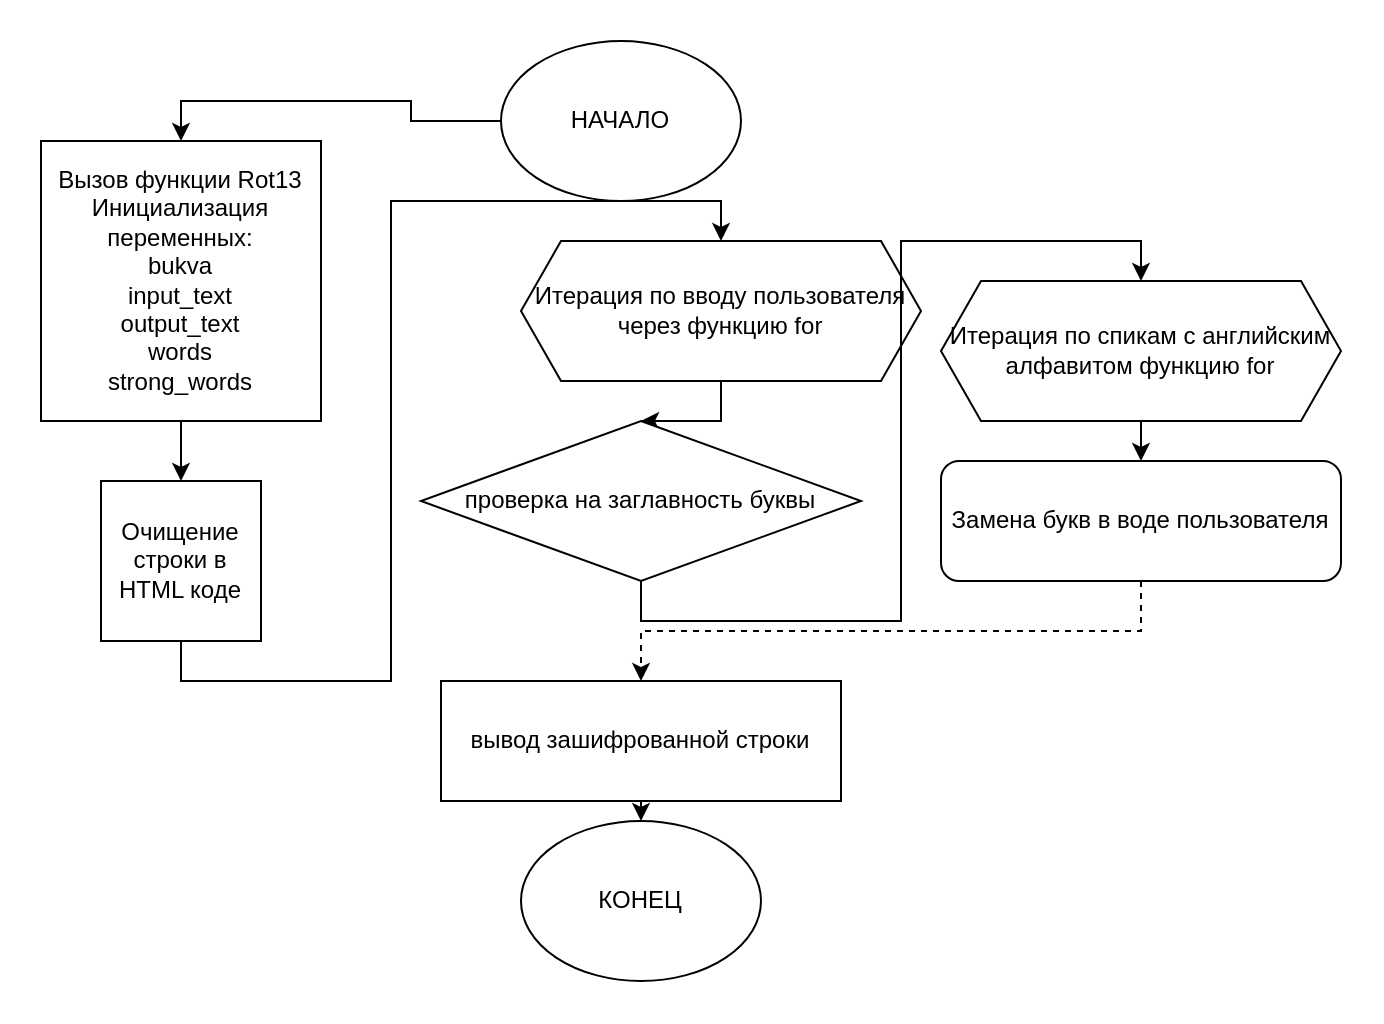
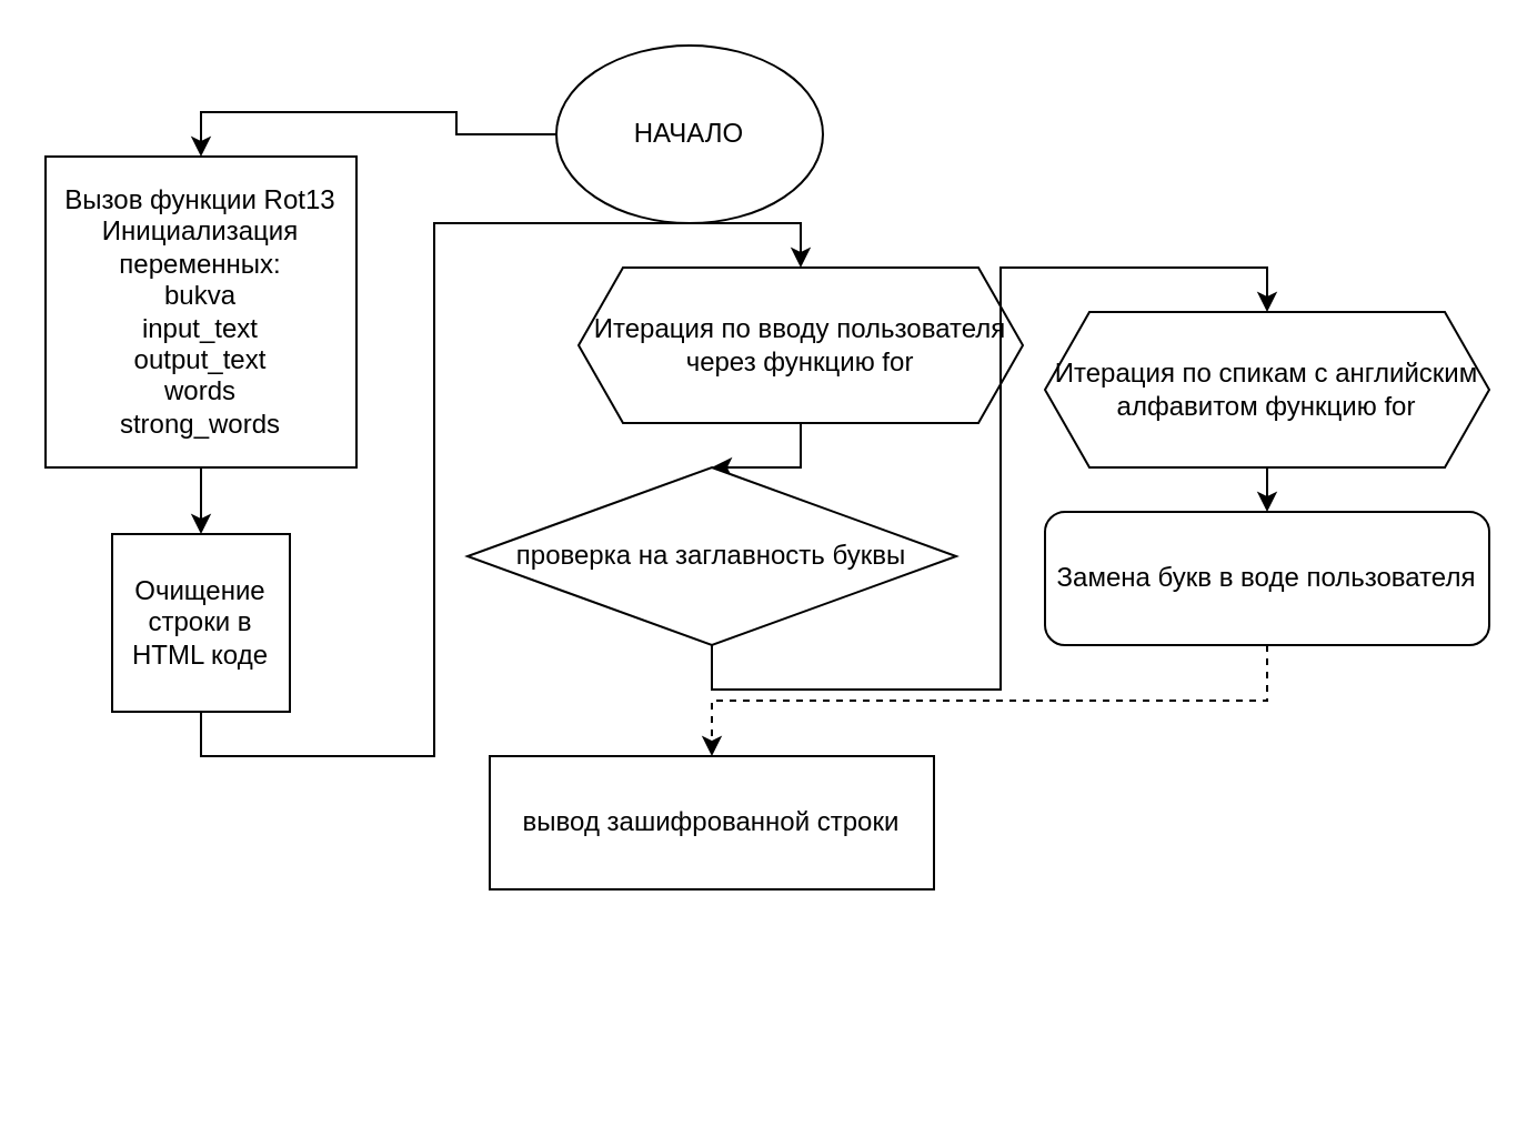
  <mxCell id="0" />
  <mxCell id="1" parent="0" />
  <mxCell id="2" style="edgeStyle=orthogonalEdgeStyle;rounded=0;orthogonalLoop=1;jettySize=auto;html=1;exitX=0;exitY=0.5;exitDx=0;exitDy=0;entryX=0.5;entryY=0;entryDx=0;entryDy=0;" edge="1" parent="1" source="3" target="5"><mxGeometry relative="1" as="geometry" /></mxCell>
  <mxCell id="3" value="НАЧАЛО" style="ellipse;whiteSpace=wrap;html=1;" vertex="1" parent="1"><mxGeometry x="250" y="20" width="120" height="80" as="geometry" /></mxCell>
  <mxCell id="4" style="edgeStyle=orthogonalEdgeStyle;rounded=0;orthogonalLoop=1;jettySize=auto;html=1;exitX=0.5;exitY=1;exitDx=0;exitDy=0;entryX=0.5;entryY=0;entryDx=0;entryDy=0;" edge="1" parent="1" source="5" target="7"><mxGeometry relative="1" as="geometry" /></mxCell>
  <mxCell id="5" value="Вызов функции Rot13&lt;br&gt;Инициализация переменных:&lt;div&gt;bukva&lt;br&gt;input_text&lt;br&gt;output_text&lt;br&gt;words&lt;br&gt;strong_words&lt;/div&gt;" style="whiteSpace=wrap;html=1;aspect=fixed;" vertex="1" parent="1"><mxGeometry x="20" y="70" width="140" height="140" as="geometry" /></mxCell>
  <mxCell id="6" style="edgeStyle=orthogonalEdgeStyle;rounded=0;orthogonalLoop=1;jettySize=auto;html=1;exitX=0.5;exitY=1;exitDx=0;exitDy=0;entryX=0.5;entryY=0;entryDx=0;entryDy=0;" edge="1" parent="1" source="7" target="9"><mxGeometry relative="1" as="geometry" /></mxCell>
  <mxCell id="7" value="Очищение строки в HTML коде" style="whiteSpace=wrap;html=1;aspect=fixed;" vertex="1" parent="1"><mxGeometry x="50" y="240" width="80" height="80" as="geometry" /></mxCell>
  <mxCell id="8" style="edgeStyle=orthogonalEdgeStyle;rounded=0;orthogonalLoop=1;jettySize=auto;html=1;exitX=0.5;exitY=1;exitDx=0;exitDy=0;entryX=0.5;entryY=0;entryDx=0;entryDy=0;" edge="1" parent="1" source="9" target="11"><mxGeometry relative="1" as="geometry" /></mxCell>
  <mxCell id="9" value="Итерация по вводу пользователя через функцию for" style="shape=hexagon;perimeter=hexagonPerimeter2;whiteSpace=wrap;html=1;fixedSize=1;" vertex="1" parent="1"><mxGeometry x="260" y="120" width="200" height="70" as="geometry" /></mxCell>
  <mxCell id="10" style="edgeStyle=orthogonalEdgeStyle;rounded=0;orthogonalLoop=1;jettySize=auto;html=1;exitX=0.5;exitY=1;exitDx=0;exitDy=0;entryX=0.5;entryY=0;entryDx=0;entryDy=0;" edge="1" parent="1" source="11" target="13"><mxGeometry relative="1" as="geometry" /></mxCell>
  <mxCell id="11" value="проверка на заглавность буквы" style="rhombus;whiteSpace=wrap;html=1;" vertex="1" parent="1"><mxGeometry x="210" y="210" width="220" height="80" as="geometry" /></mxCell>
  <mxCell id="12" style="edgeStyle=orthogonalEdgeStyle;rounded=0;orthogonalLoop=1;jettySize=auto;html=1;exitX=0.5;exitY=1;exitDx=0;exitDy=0;entryX=0.5;entryY=0;entryDx=0;entryDy=0;" edge="1" parent="1" source="13" target="15"><mxGeometry relative="1" as="geometry" /></mxCell>
  <mxCell id="13" value="Итерация по спикам с английским алфавитом функцию for" style="shape=hexagon;perimeter=hexagonPerimeter2;whiteSpace=wrap;html=1;fixedSize=1;" vertex="1" parent="1"><mxGeometry x="470" y="140" width="200" height="70" as="geometry" /></mxCell>
  <mxCell id="14" style="edgeStyle=orthogonalEdgeStyle;rounded=0;orthogonalLoop=1;jettySize=auto;html=1;exitX=0.5;exitY=1;exitDx=0;exitDy=0;entryX=0.5;entryY=0;entryDx=0;entryDy=0;dashed=1;" edge="1" parent="1" source="15" target="17"><mxGeometry relative="1" as="geometry" /></mxCell>
  <mxCell id="15" value="Замена букв в воде пользователя" style="whiteSpace=wrap;html=1;rounded=1;" vertex="1" parent="1"><mxGeometry x="470" y="230" width="200" height="60" as="geometry" /></mxCell>
- <mxCell id="16" style="edgeStyle=orthogonalEdgeStyle;rounded=0;orthogonalLoop=1;jettySize=auto;html=1;exitX=0.5;exitY=1;exitDx=0;exitDy=0;entryX=0.5;entryY=0;entryDx=0;entryDy=0;" edge="1" parent="1" source="17" target="18"><mxGeometry relative="1" as="geometry" /></mxCell>
  <mxCell id="17" value="вывод зашифрованной строки" style="rounded=0;whiteSpace=wrap;html=1;" vertex="1" parent="1"><mxGeometry x="220" y="340" width="200" height="60" as="geometry" /></mxCell>
- <mxCell id="18" value="КОНЕЦ" style="ellipse;whiteSpace=wrap;html=1;" vertex="1" parent="1"><mxGeometry x="260" y="410" width="120" height="80" as="geometry" /></mxCell>
